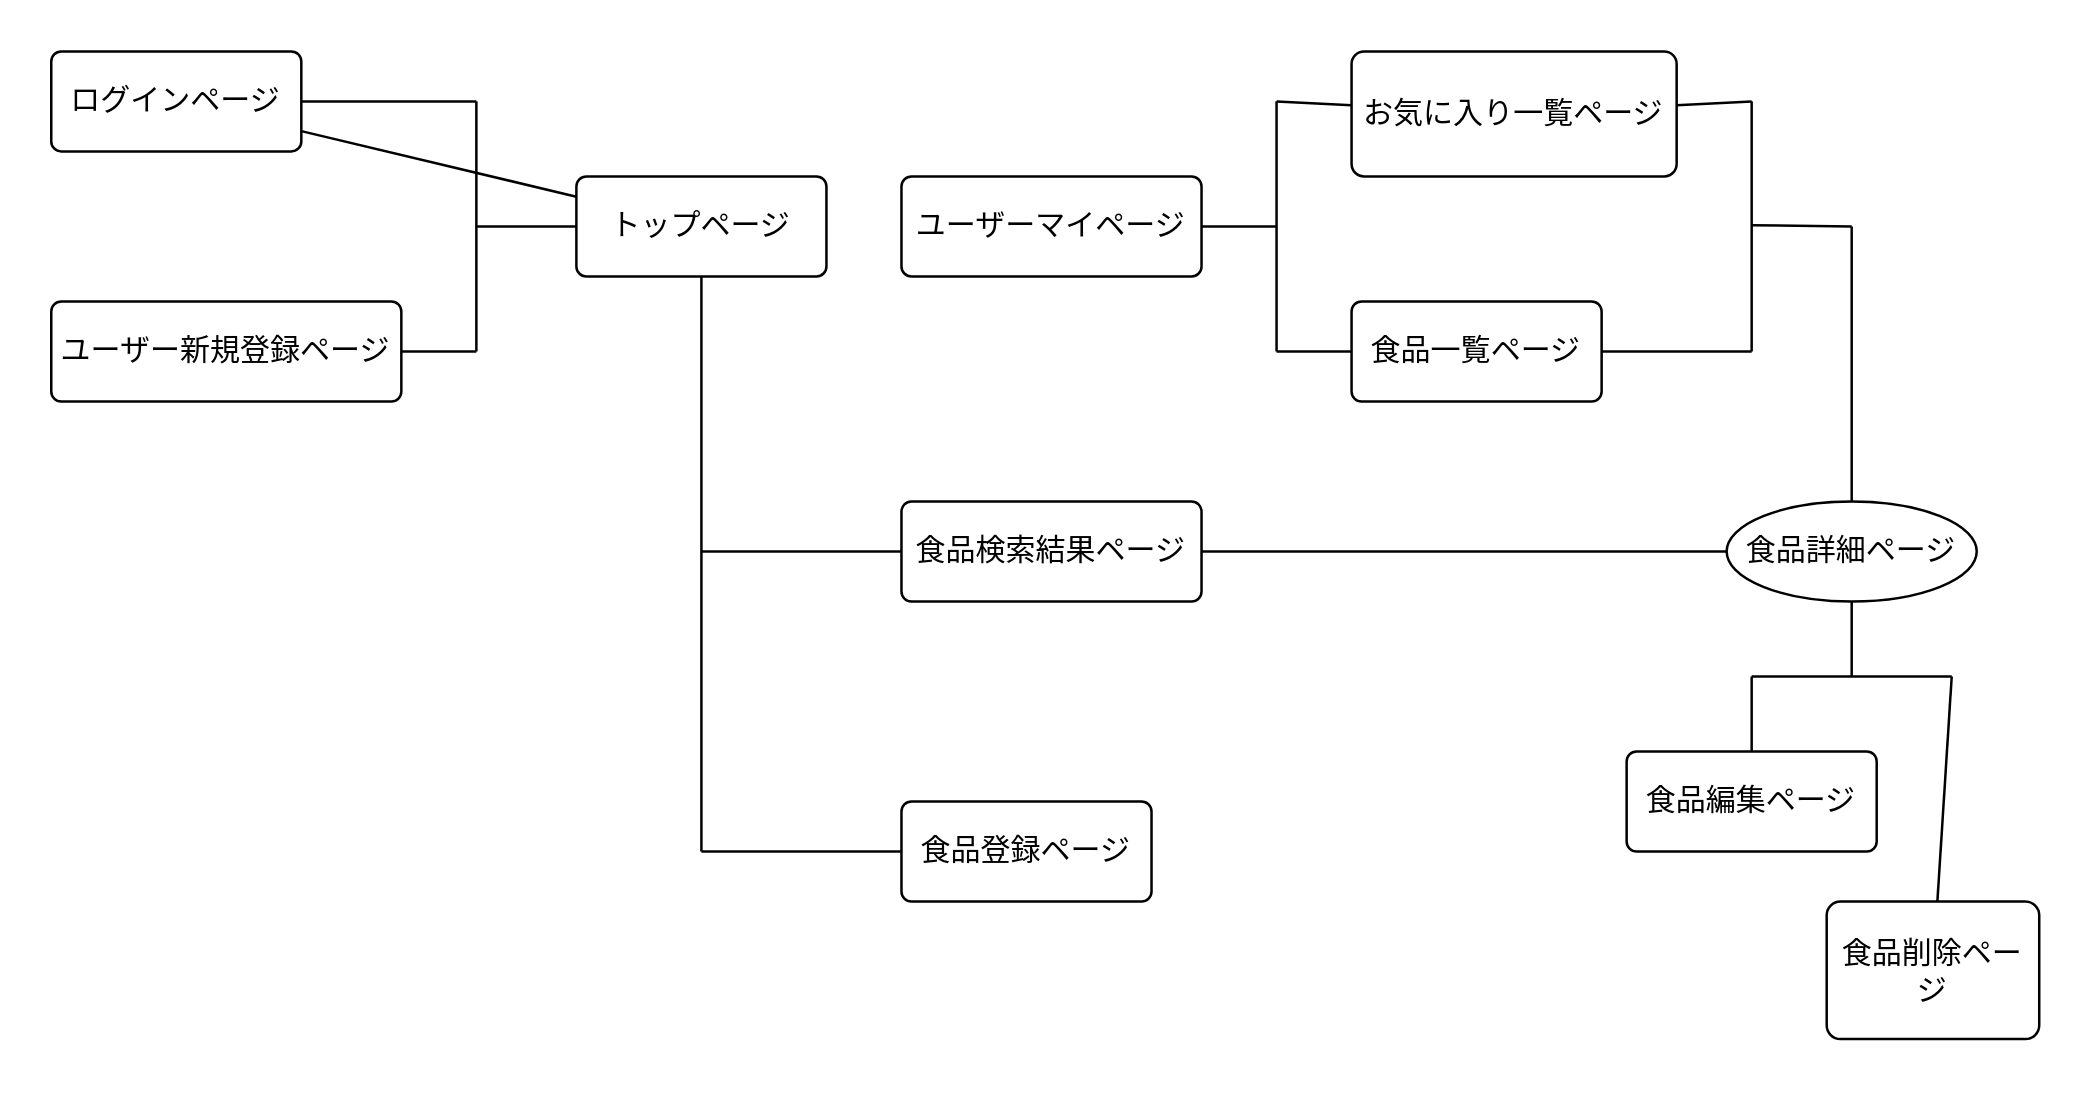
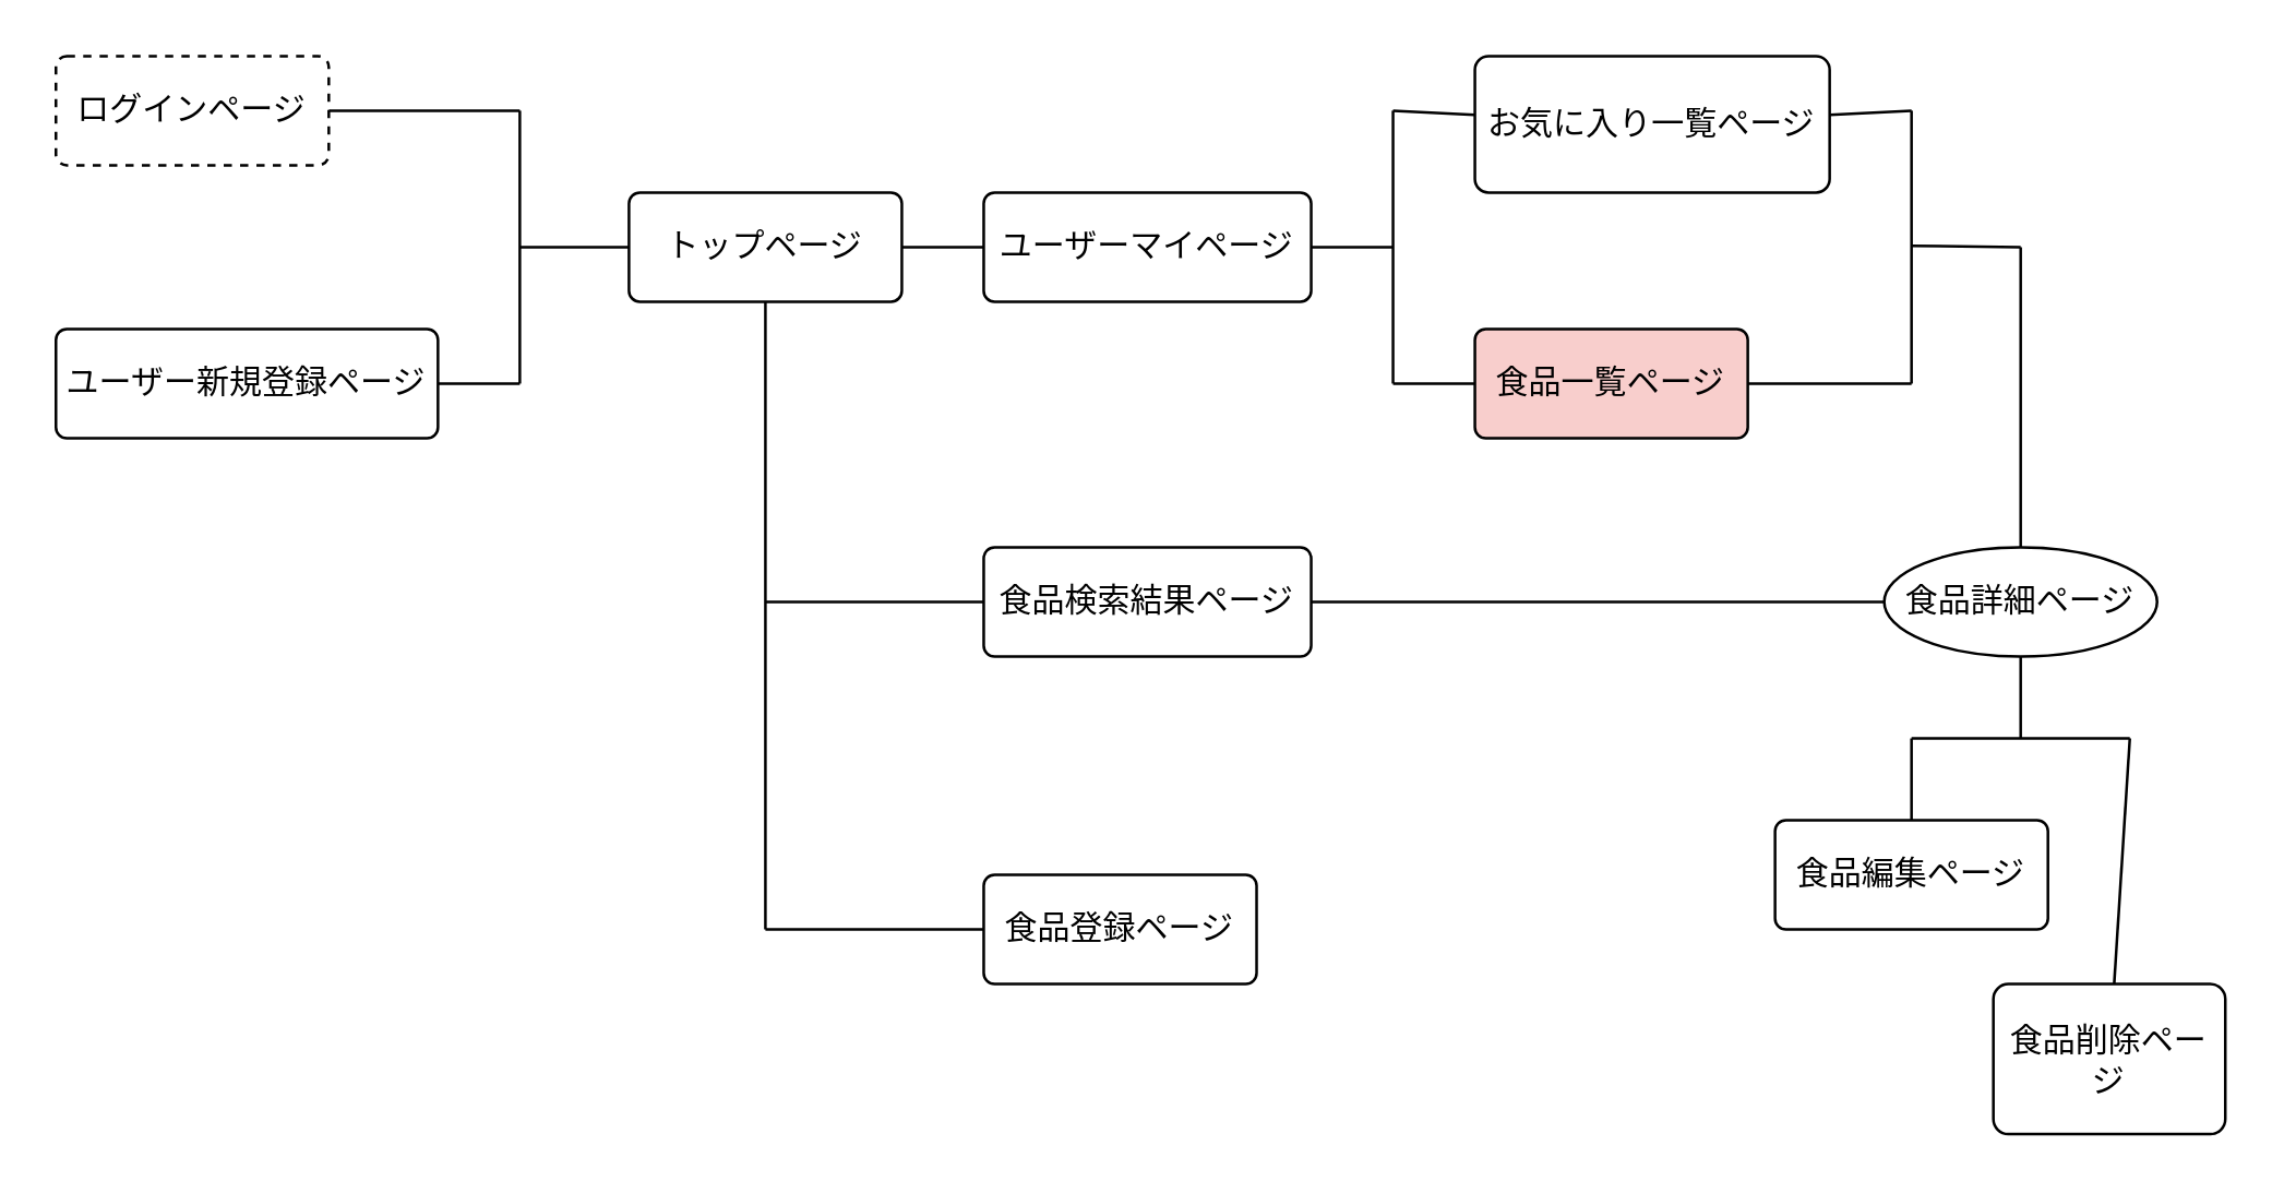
  <mxCell id="0" />
  <mxCell id="1" parent="0" />
  <mxCell id="2" style="edgeStyle=none;rounded=1;html=1;endArrow=none;endFill=0;elbow=vertical;" edge="1" parent="1" source="3"><mxGeometry relative="1" as="geometry"><mxPoint x="190" y="40" as="targetPoint" /></mxGeometry></mxCell>
- <mxCell id="3" value="ログインページ" style="rounded=1;arcSize=10;whiteSpace=wrap;html=1;align=center;" vertex="1" parent="1"><mxGeometry x="20" y="20" width="100" height="40" as="geometry" /></mxCell>
+ <mxCell id="3" value="ログインページ" style="rounded=1;arcSize=10;whiteSpace=wrap;html=1;align=center;dashed=1;" vertex="1" parent="1"><mxGeometry x="20" y="20" width="100" height="40" as="geometry" /></mxCell>
  <mxCell id="4" style="edgeStyle=none;rounded=1;html=1;endArrow=none;endFill=0;elbow=vertical;" edge="1" parent="1" source="5"><mxGeometry relative="1" as="geometry"><mxPoint x="190" y="140" as="targetPoint" /></mxGeometry></mxCell>
  <mxCell id="5" value="ユーザー新規登録ページ" style="rounded=1;arcSize=10;whiteSpace=wrap;html=1;align=center;" vertex="1" parent="1"><mxGeometry x="20" y="120" width="140" height="40" as="geometry" /></mxCell>
  <mxCell id="6" style="edgeStyle=none;rounded=1;html=1;endArrow=none;endFill=0;elbow=vertical;" edge="1" parent="1" source="9"><mxGeometry relative="1" as="geometry"><mxPoint x="190" y="90" as="targetPoint" /></mxGeometry></mxCell>
- <mxCell id="7" style="edgeStyle=none;rounded=1;html=1;endArrow=none;endFill=0;elbow=vertical;" edge="1" parent="1" source="9" target="3"><mxGeometry relative="1" as="geometry" /></mxCell>
+ <mxCell id="7" style="edgeStyle=none;rounded=1;html=1;entryX=0;entryY=0.5;entryDx=0;entryDy=0;endArrow=none;endFill=0;elbow=vertical;" edge="1" parent="1" source="9" target="11"><mxGeometry relative="1" as="geometry" /></mxCell>
  <mxCell id="8" style="edgeStyle=none;rounded=1;html=1;endArrow=none;endFill=0;elbow=vertical;" edge="1" parent="1" source="9"><mxGeometry relative="1" as="geometry"><mxPoint x="280" y="340" as="targetPoint" /></mxGeometry></mxCell>
  <mxCell id="9" value="トップページ" style="rounded=1;arcSize=10;whiteSpace=wrap;html=1;align=center;" vertex="1" parent="1"><mxGeometry x="230" y="70" width="100" height="40" as="geometry" /></mxCell>
  <mxCell id="10" style="edgeStyle=none;rounded=1;html=1;endArrow=none;endFill=0;elbow=vertical;" edge="1" parent="1" source="11"><mxGeometry relative="1" as="geometry"><mxPoint x="510" y="90" as="targetPoint" /></mxGeometry></mxCell>
  <mxCell id="11" value="ユーザーマイページ" style="rounded=1;arcSize=10;whiteSpace=wrap;html=1;align=center;" vertex="1" parent="1"><mxGeometry x="360" y="70" width="120" height="40" as="geometry" /></mxCell>
  <mxCell id="12" style="edgeStyle=none;rounded=1;html=1;endArrow=none;endFill=0;elbow=vertical;" edge="1" parent="1" source="14"><mxGeometry relative="1" as="geometry"><mxPoint x="280" y="220" as="targetPoint" /></mxGeometry></mxCell>
  <mxCell id="13" style="edgeStyle=none;rounded=1;html=1;entryX=0;entryY=0.5;entryDx=0;entryDy=0;endArrow=none;endFill=0;elbow=vertical;" edge="1" parent="1" source="14" target="23"><mxGeometry relative="1" as="geometry" /></mxCell>
  <mxCell id="14" value="食品検索結果ページ" style="rounded=1;arcSize=10;whiteSpace=wrap;html=1;align=center;" vertex="1" parent="1"><mxGeometry x="360" y="200" width="120" height="40" as="geometry" /></mxCell>
  <mxCell id="15" style="edgeStyle=none;rounded=1;html=1;endArrow=none;endFill=0;elbow=vertical;" edge="1" parent="1" source="17"><mxGeometry relative="1" as="geometry"><mxPoint x="510" y="40" as="targetPoint" /></mxGeometry></mxCell>
  <mxCell id="16" style="edgeStyle=none;rounded=1;html=1;endArrow=none;endFill=0;elbow=vertical;" edge="1" parent="1" source="17"><mxGeometry relative="1" as="geometry"><mxPoint x="700" y="40" as="targetPoint" /></mxGeometry></mxCell>
  <mxCell id="17" value="お気に入り一覧ページ" style="rounded=1;arcSize=10;whiteSpace=wrap;html=1;align=center;" vertex="1" parent="1"><mxGeometry x="540" y="20" width="130" height="50" as="geometry" /></mxCell>
  <mxCell id="18" style="edgeStyle=none;rounded=1;html=1;endArrow=none;endFill=0;elbow=vertical;" edge="1" parent="1" source="20"><mxGeometry relative="1" as="geometry"><mxPoint x="510" y="140" as="targetPoint" /></mxGeometry></mxCell>
  <mxCell id="19" style="edgeStyle=none;rounded=1;html=1;endArrow=none;endFill=0;elbow=vertical;" edge="1" parent="1" source="20"><mxGeometry relative="1" as="geometry"><mxPoint x="700" y="140" as="targetPoint" /></mxGeometry></mxCell>
- <mxCell id="20" value="食品一覧ページ" style="rounded=1;arcSize=10;whiteSpace=wrap;html=1;align=center;" vertex="1" parent="1"><mxGeometry x="540" y="120" width="100" height="40" as="geometry" /></mxCell>
+ <mxCell id="20" value="食品一覧ページ" style="rounded=1;arcSize=10;whiteSpace=wrap;html=1;align=center;fillColor=#f8cecc;" vertex="1" parent="1"><mxGeometry x="540" y="120" width="100" height="40" as="geometry" /></mxCell>
  <mxCell id="21" style="edgeStyle=none;rounded=1;html=1;endArrow=none;endFill=0;elbow=vertical;" edge="1" parent="1" source="23"><mxGeometry relative="1" as="geometry"><mxPoint x="740" y="90" as="targetPoint" /></mxGeometry></mxCell>
  <mxCell id="22" style="edgeStyle=none;rounded=1;html=1;endArrow=none;endFill=0;elbow=vertical;" edge="1" parent="1" source="23"><mxGeometry relative="1" as="geometry"><mxPoint x="740" y="270" as="targetPoint" /></mxGeometry></mxCell>
  <mxCell id="23" value="食品詳細ページ" style="ellipse;arcSize=10;whiteSpace=wrap;html=1;align=center;" vertex="1" parent="1"><mxGeometry x="690" y="200" width="100" height="40" as="geometry" /></mxCell>
  <mxCell id="24" style="edgeStyle=none;rounded=1;html=1;endArrow=none;endFill=0;elbow=vertical;" edge="1" parent="1" source="25"><mxGeometry relative="1" as="geometry"><mxPoint x="280" y="340" as="targetPoint" /></mxGeometry></mxCell>
  <mxCell id="25" value="食品登録ページ" style="rounded=1;arcSize=10;whiteSpace=wrap;html=1;align=center;" vertex="1" parent="1"><mxGeometry x="360" y="320" width="100" height="40" as="geometry" /></mxCell>
  <mxCell id="26" value="" style="endArrow=none;html=1;rounded=0;elbow=vertical;" edge="1" parent="1"><mxGeometry relative="1" as="geometry"><mxPoint x="190" y="40" as="sourcePoint" /><mxPoint x="190" y="140" as="targetPoint" /></mxGeometry></mxCell>
  <mxCell id="27" value="" style="endArrow=none;html=1;rounded=0;elbow=vertical;" edge="1" parent="1"><mxGeometry relative="1" as="geometry"><mxPoint x="510" y="40" as="sourcePoint" /><mxPoint x="510" y="140" as="targetPoint" /></mxGeometry></mxCell>
  <mxCell id="28" value="" style="endArrow=none;html=1;rounded=0;elbow=vertical;" edge="1" parent="1"><mxGeometry relative="1" as="geometry"><mxPoint x="700" y="40" as="sourcePoint" /><mxPoint x="700" y="140" as="targetPoint" /></mxGeometry></mxCell>
  <mxCell id="29" value="" style="endArrow=none;html=1;rounded=0;elbow=vertical;" edge="1" parent="1"><mxGeometry relative="1" as="geometry"><mxPoint x="700" y="89.5" as="sourcePoint" /><mxPoint x="740" y="90" as="targetPoint" /></mxGeometry></mxCell>
  <mxCell id="30" style="edgeStyle=none;rounded=1;html=1;endArrow=none;endFill=0;elbow=vertical;" edge="1" parent="1" source="31"><mxGeometry relative="1" as="geometry"><mxPoint x="700" y="270" as="targetPoint" /></mxGeometry></mxCell>
  <mxCell id="31" value="食品編集ページ" style="rounded=1;arcSize=10;whiteSpace=wrap;html=1;align=center;" vertex="1" parent="1"><mxGeometry x="650" y="300" width="100" height="40" as="geometry" /></mxCell>
  <mxCell id="32" style="edgeStyle=none;rounded=1;html=1;endArrow=none;endFill=0;elbow=vertical;" edge="1" parent="1" source="33"><mxGeometry relative="1" as="geometry"><mxPoint x="780" y="270" as="targetPoint" /></mxGeometry></mxCell>
  <mxCell id="33" value="食品削除ページ" style="rounded=1;arcSize=10;whiteSpace=wrap;html=1;align=center;" vertex="1" parent="1"><mxGeometry x="730" y="360" width="85" height="55" as="geometry" /></mxCell>
  <mxCell id="34" value="" style="endArrow=none;html=1;rounded=0;elbow=vertical;" edge="1" parent="1"><mxGeometry relative="1" as="geometry"><mxPoint x="700" y="270" as="sourcePoint" /><mxPoint x="780" y="270" as="targetPoint" /></mxGeometry></mxCell>
